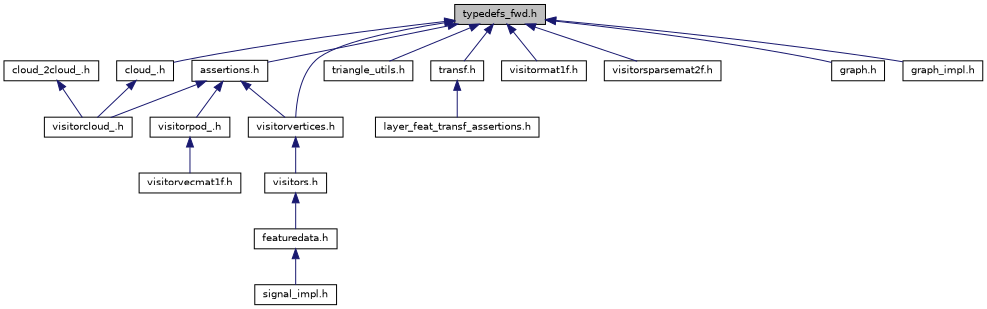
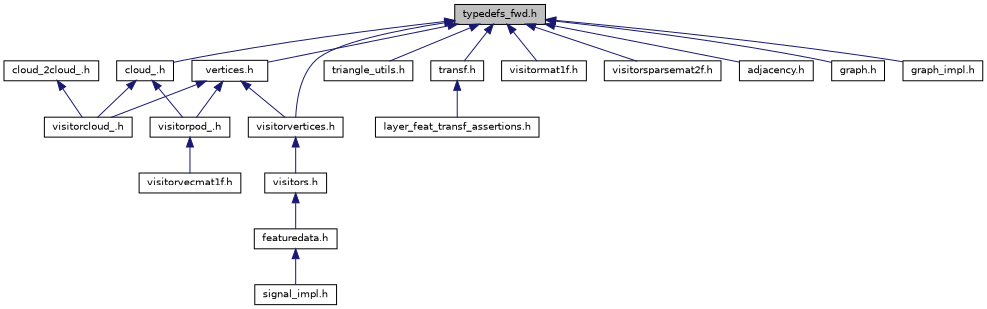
  digraph {
    node [color=black fillcolor=white fontname=Helvetica fontsize=10 shape=record style=filled]
    edge [color=midnightblue dir=back fontname=Helvetica fontsize=10 labelfontname=Helvetica labelfontsize=10 style=solid]
    n1 [fillcolor=grey75 fontcolor=black height=0.2 label="typedefs_fwd.h" width=0.4]
+   n2 [height=0.2 label="adjacency.h" width=0.4]
    n3 [height=0.2 label="graph.h" width=0.4]
    n4 [height=0.2 label="graph_impl.h" width=0.4]
    n5 [height=0.2 label="cloud_.h" width=0.4]
    n6 [height=0.2 label="triangle_utils.h" width=0.4]
-   n7 [height=0.2 label="assertions.h" width=0.4]
+   n7 [height=0.2 label="vertices.h" width=0.4]
    n8 [height=0.2 label="visitorvertices.h" width=0.4]
    n9 [height=0.2 label="transf.h" width=0.4]
    n10 [height=0.2 label="visitormat1f.h" width=0.4]
    n11 [height=0.2 label="visitorsparsemat2f.h" width=0.4]
    n12 [height=0.2 label="visitorcloud_.h" width=0.4]
    n13 [height=0.2 label="visitorpod_.h" width=0.4]
    n14 [height=0.2 label="cloud_2cloud_.h" width=0.4]
    n15 [height=0.2 label="visitors.h" width=0.4]
    n16 [height=0.2 label="layer_feat_transf_assertions.h" width=0.4]
    n17 [height=0.2 label="visitorvecmat1f.h" width=0.4]
    n18 [height=0.2 label="featuredata.h" width=0.4]
    n19 [height=0.2 label="signal_impl.h" width=0.4]
+   n1 -> n2
    n1 -> n3
    n1 -> n4
    n1 -> n5
    n1 -> n6
    n1 -> n7
    n1 -> n8
    n1 -> n9
    n1 -> n10
    n1 -> n11
    n5 -> n12
+   n5 -> n13
    n7 -> n8
    n7 -> n12
    n7 -> n13
    n8 -> n15
    n9 -> n16
    n13 -> n17
    n14 -> n12
    n15 -> n18
    n18 -> n19
  }
